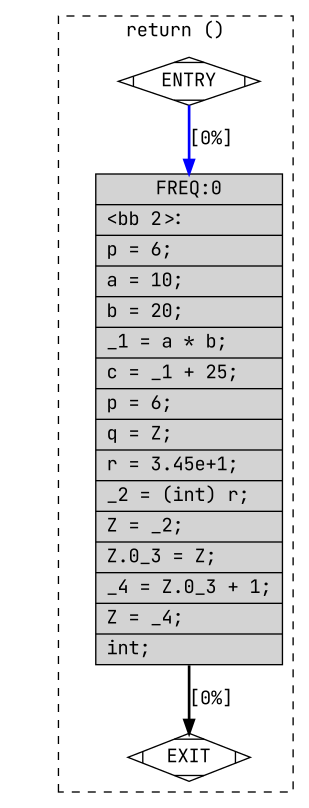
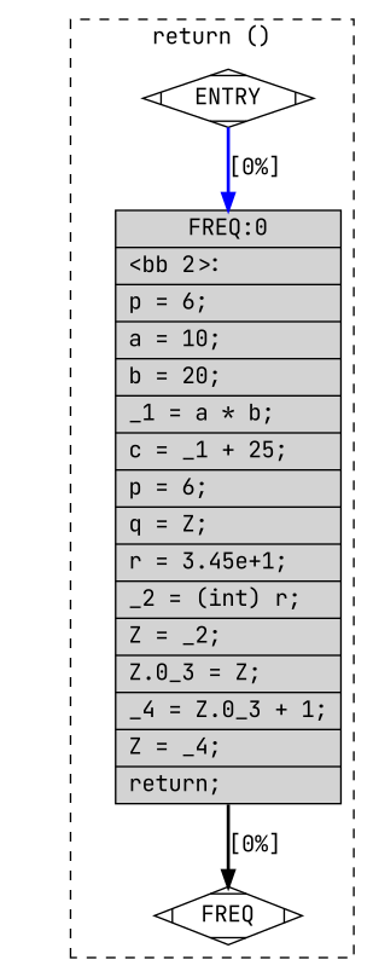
  digraph {
    fontname="JetBrains Mono"
    node [fillcolor=white fontname="JetBrains Mono" shape=Mdiamond style=filled]
    edge [constraint=true fontname="JetBrains Mono" headport=n style="solid,bold" tailport=s]
    n1 [label=ENTRY]
-   n2 [label=EXIT]
-   n3 [fillcolor=lightgrey label="{ FREQ:0 |\<bb\ 2\>:\l|p\ =\ 6;\l|a\ =\ 10;\l|b\ =\ 20;\l|_1\ =\ a\ *\ b;\l|c\ =\ _1\ +\ 25;\l|p\ =\ 6;\l|q\ =\ Z;\l|r\ =\ 3.45e+1;\l|_2\ =\ (int)\ r;\l|Z\ =\ _2;\l|Z.0_3\ =\ Z;\l|_4\ =\ Z.0_3\ +\ 1;\l|Z\ =\ _4;\l|int;\l}" shape=record]
+   n2 [label=FREQ]
+   n3 [fillcolor=lightgrey label="{ FREQ:0 |\<bb\ 2\>:\l|p\ =\ 6;\l|a\ =\ 10;\l|b\ =\ 20;\l|_1\ =\ a\ *\ b;\l|c\ =\ _1\ +\ 25;\l|p\ =\ 6;\l|q\ =\ Z;\l|r\ =\ 3.45e+1;\l|_2\ =\ (int)\ r;\l|Z\ =\ _2;\l|Z.0_3\ =\ Z;\l|_4\ =\ Z.0_3\ +\ 1;\l|Z\ =\ _4;\l|return;\l}" shape=record]
    subgraph cluster_1 {
      color=black
      label="return ()"
      style=dashed
      n1
      n2
      n3
    }
    n1 -> n2 [style=invis]
    n1 -> n3 [color=blue label="[0%]" weight=100]
    n3 -> n2 [color=black label="[0%]" weight=10]
  }
